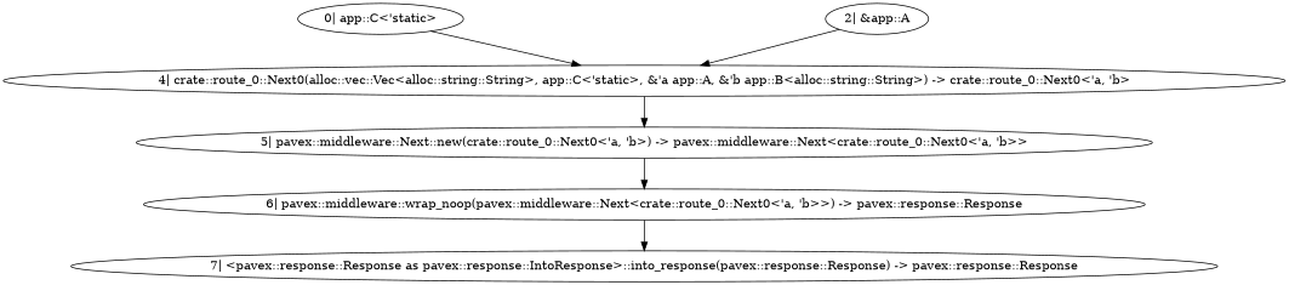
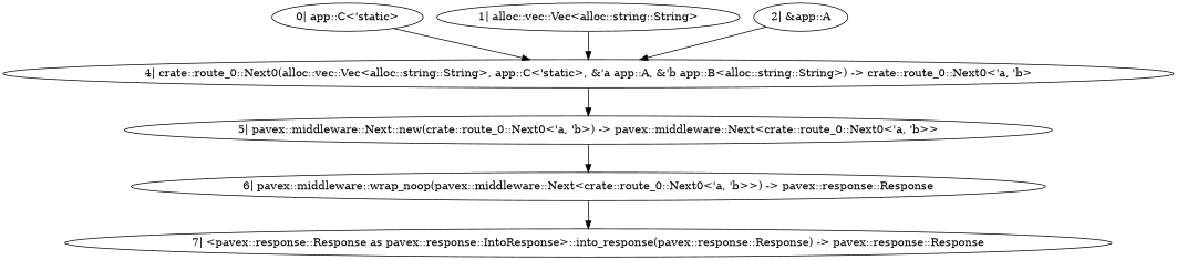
  digraph {
    n1 [label="0| app::C<'static>"]
    n2 [label="4| crate::route_0::Next0(alloc::vec::Vec<alloc::string::String>, app::C<'static>, &'a app::A, &'b app::B<alloc::string::String>) -> crate::route_0::Next0<'a, 'b>"]
    n3 [label="5| pavex::middleware::Next::new(crate::route_0::Next0<'a, 'b>) -> pavex::middleware::Next<crate::route_0::Next0<'a, 'b>>"]
+   n4 [label="1| alloc::vec::Vec<alloc::string::String>"]
    n5 [label="2| &app::A"]
    n6 [label="6| pavex::middleware::wrap_noop(pavex::middleware::Next<crate::route_0::Next0<'a, 'b>>) -> pavex::response::Response"]
    n7 [label="7| <pavex::response::Response as pavex::response::IntoResponse>::into_response(pavex::response::Response) -> pavex::response::Response"]
    n1 -> n2
    n2 -> n3
    n3 -> n6
+   n4 -> n2
    n5 -> n2
    n6 -> n7
  }
